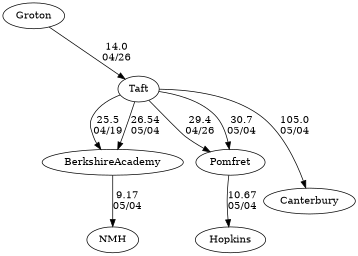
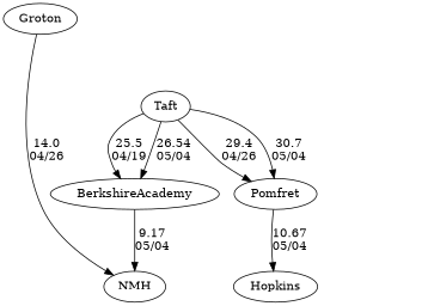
  digraph {
    edge [random=random]
    BerkshireAcademy
    NMH
    Pomfret
    Hopkins
    Taft
-   Canterbury
    Groton
    BerkshireAcademy -> NMH [label="9.17\n05/04" weight=91]
    Pomfret -> Hopkins [label="10.67\n05/04" weight=90]
    Taft -> BerkshireAcademy [label="25.5\n04/19" weight=75]
    Taft -> BerkshireAcademy [label="26.54\n05/04" weight=74]
    Taft -> Pomfret [label="29.4\n04/26" weight=71]
    Taft -> Pomfret [label="30.7\n05/04" weight=70]
-   Taft -> Canterbury [label="105.0\n05/04" weight=-5]
-   Groton -> Taft [label="14.0\n04/26" weight=86]
+   Groton -> NMH [label="14.0\n04/26" weight=86]
  }
